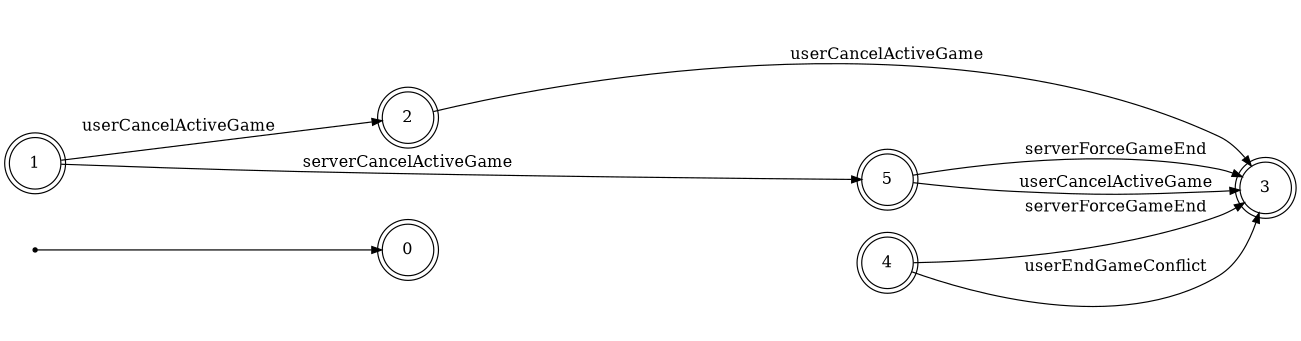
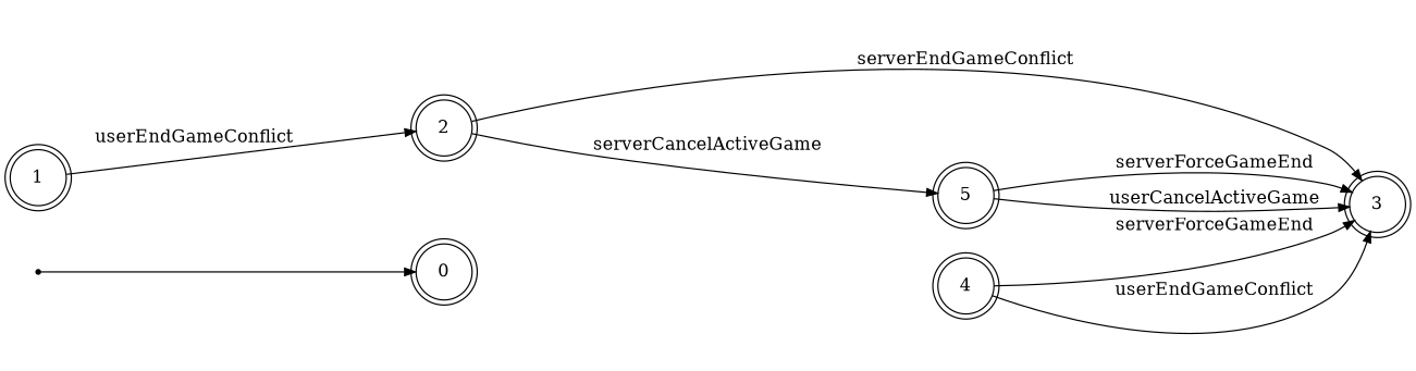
  digraph {
    rankdir=LR
    ranksep=0.5
    node [fontsize=14.0 shape=doublecircle]
    edge [arrowsize=0.85 fontsize=14.0]
    Initial [shape=point]
    0
    1
    2
    5
    3
    4
    Initial -> 0 [fontsize=""]
-   1 -> 2 [label=" userCancelActiveGame "]
-   1 -> 5 [label=" serverCancelActiveGame "]
-   2 -> 3 [label=" userCancelActiveGame "]
+   1 -> 2 [label=" userEndGameConflict "]
+   2 -> 5 [label=" serverCancelActiveGame "]
+   2 -> 3 [label=" serverEndGameConflict "]
    5 -> 3 [label=" serverForceGameEnd "]
    5 -> 3 [label=" userCancelActiveGame "]
    4 -> 3 [label=" userEndGameConflict "]
    4 -> 3 [label=" serverForceGameEnd "]
  }
